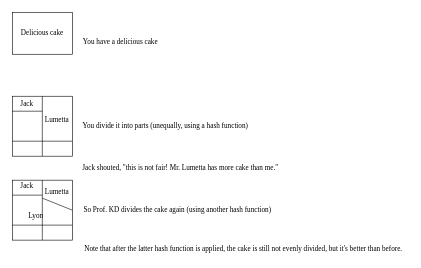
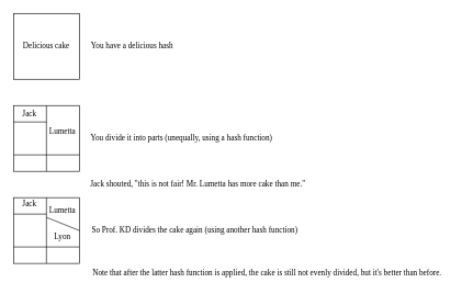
  <mxCell id="0" />
  <mxCell id="1" parent="0" />
- <mxCell id="2" value="Delicious cake" style="rounded=0;whiteSpace=wrap;html=1;fontFamily=Times New Roman;" vertex="1" parent="1"><mxGeometry x="20" y="20" width="100" height="70" as="geometry" /></mxCell>
- <mxCell id="3" value="You have a delicious cake" style="text;html=1;align=center;verticalAlign=middle;resizable=0;points=[];autosize=1;fontFamily=Times New Roman;" vertex="1" parent="1"><mxGeometry x="130" y="60" width="140" height="20" as="geometry" /></mxCell>
+ <mxCell id="2" value="Delicious cake" style="rounded=0;whiteSpace=wrap;html=1;fontFamily=Times New Roman;" vertex="1" parent="1"><mxGeometry x="20" y="20" width="100" height="100" as="geometry" /></mxCell>
+ <mxCell id="3" value="You have a delicious hash" style="text;html=1;align=center;verticalAlign=middle;resizable=0;points=[];autosize=1;fontFamily=Times New Roman;" vertex="1" parent="1"><mxGeometry x="130" y="60" width="140" height="20" as="geometry" /></mxCell>
  <mxCell id="4" value="" style="rounded=0;whiteSpace=wrap;html=1;fontFamily=Times New Roman;" vertex="1" parent="1"><mxGeometry x="20" y="160" width="100" height="100" as="geometry" /></mxCell>
  <mxCell id="5" value="You divide it into parts (unequally, using a hash function)" style="text;html=1;align=center;verticalAlign=middle;resizable=0;points=[];autosize=1;fontFamily=Times New Roman;" vertex="1" parent="1"><mxGeometry x="130" y="200" width="290" height="20" as="geometry" /></mxCell>
  <mxCell id="6" value="" style="endArrow=none;html=1;fontFamily=Times New Roman;entryX=0.5;entryY=0;entryDx=0;entryDy=0;exitX=0.5;exitY=1;exitDx=0;exitDy=0;" edge="1" parent="1" source="4" target="4"><mxGeometry width="50" height="50" relative="1" as="geometry"><mxPoint x="150" y="210" as="sourcePoint" /><mxPoint x="200" y="160" as="targetPoint" /></mxGeometry></mxCell>
  <mxCell id="7" value="" style="endArrow=none;html=1;fontFamily=Times New Roman;exitX=0;exitY=0.75;exitDx=0;exitDy=0;entryX=1;entryY=0.75;entryDx=0;entryDy=0;" edge="1" parent="1" source="4" target="4"><mxGeometry width="50" height="50" relative="1" as="geometry"><mxPoint x="150" y="210" as="sourcePoint" /><mxPoint x="200" y="160" as="targetPoint" /></mxGeometry></mxCell>
  <mxCell id="8" value="" style="endArrow=none;html=1;fontFamily=Times New Roman;exitX=0;exitY=0.25;exitDx=0;exitDy=0;" edge="1" parent="1" source="4"><mxGeometry width="50" height="50" relative="1" as="geometry"><mxPoint x="150" y="210" as="sourcePoint" /><mxPoint x="70" y="185" as="targetPoint" /></mxGeometry></mxCell>
  <mxCell id="9" value="" style="rounded=0;whiteSpace=wrap;html=1;fontFamily=Times New Roman;" vertex="1" parent="1"><mxGeometry x="20" y="300" width="100" height="100" as="geometry" /></mxCell>
  <mxCell id="10" value="Jack shouted, &quot;this is not fair! Mr. Lumetta has more cake than me.&quot;" style="text;html=1;align=center;verticalAlign=middle;resizable=0;points=[];autosize=1;fontFamily=Times New Roman;" vertex="1" parent="1"><mxGeometry x="130" y="270" width="340" height="20" as="geometry" /></mxCell>
  <mxCell id="11" value="" style="endArrow=none;html=1;fontFamily=Times New Roman;entryX=0.5;entryY=0;entryDx=0;entryDy=0;exitX=0.5;exitY=1;exitDx=0;exitDy=0;" edge="1" parent="1" source="9" target="9"><mxGeometry width="50" height="50" relative="1" as="geometry"><mxPoint x="150" y="350" as="sourcePoint" /><mxPoint x="200" y="300" as="targetPoint" /></mxGeometry></mxCell>
  <mxCell id="12" value="" style="endArrow=none;html=1;fontFamily=Times New Roman;exitX=0;exitY=0.75;exitDx=0;exitDy=0;entryX=1;entryY=0.75;entryDx=0;entryDy=0;" edge="1" parent="1" source="9" target="9"><mxGeometry width="50" height="50" relative="1" as="geometry"><mxPoint x="150" y="350" as="sourcePoint" /><mxPoint x="200" y="300" as="targetPoint" /></mxGeometry></mxCell>
  <mxCell id="13" value="" style="endArrow=none;html=1;fontFamily=Times New Roman;exitX=0;exitY=0.25;exitDx=0;exitDy=0;" edge="1" parent="1" source="9"><mxGeometry width="50" height="50" relative="1" as="geometry"><mxPoint x="150" y="350" as="sourcePoint" /><mxPoint x="70" y="325" as="targetPoint" /></mxGeometry></mxCell>
  <mxCell id="14" value="Jack" style="text;html=1;align=center;verticalAlign=middle;resizable=0;points=[];autosize=1;fontFamily=Times New Roman;" vertex="1" parent="1"><mxGeometry x="24" y="162" width="40" height="20" as="geometry" /></mxCell>
  <mxCell id="15" value="Lumetta" style="text;html=1;align=center;verticalAlign=middle;resizable=0;points=[];autosize=1;fontFamily=Times New Roman;" vertex="1" parent="1"><mxGeometry x="64" y="190" width="60" height="20" as="geometry" /></mxCell>
  <mxCell id="16" value="So Prof. KD divides the cake again (using another hash function)" style="text;html=1;align=center;verticalAlign=middle;resizable=0;points=[];autosize=1;fontFamily=Times New Roman;" vertex="1" parent="1"><mxGeometry x="130" y="340" width="330" height="20" as="geometry" /></mxCell>
  <mxCell id="17" value="" style="endArrow=none;html=1;fontFamily=Times New Roman;exitX=1;exitY=0.5;exitDx=0;exitDy=0;" edge="1" parent="1" source="9"><mxGeometry width="50" height="50" relative="1" as="geometry"><mxPoint x="190" y="280" as="sourcePoint" /><mxPoint x="70" y="330" as="targetPoint" /></mxGeometry></mxCell>
  <mxCell id="18" value="Note that after the latter hash function is applied, the cake is still not evenly divided, but it's better than before." style="text;html=1;align=center;verticalAlign=middle;resizable=0;points=[];autosize=1;fontFamily=Times New Roman;" vertex="1" parent="1"><mxGeometry x="130" y="405" width="550" height="20" as="geometry" /></mxCell>
  <mxCell id="19" value="Jack" style="text;html=1;align=center;verticalAlign=middle;resizable=0;points=[];autosize=1;fontFamily=Times New Roman;" vertex="1" parent="1"><mxGeometry x="24" y="300" width="40" height="20" as="geometry" /></mxCell>
  <mxCell id="20" value="Lumetta" style="text;html=1;align=center;verticalAlign=middle;resizable=0;points=[];autosize=1;fontFamily=Times New Roman;" vertex="1" parent="1"><mxGeometry x="64" y="310" width="60" height="20" as="geometry" /></mxCell>
- <mxCell id="21" value="Lyon" style="text;html=1;align=center;verticalAlign=middle;resizable=0;points=[];autosize=1;fontFamily=Times New Roman;" vertex="1" parent="1"><mxGeometry x="39" y="350" width="40" height="20" as="geometry" /></mxCell>
+ <mxCell id="21" value="Lyon" style="text;html=1;align=center;verticalAlign=middle;resizable=0;points=[];autosize=1;fontFamily=Times New Roman;" vertex="1" parent="1"><mxGeometry x="74" y="350" width="40" height="20" as="geometry" /></mxCell>
